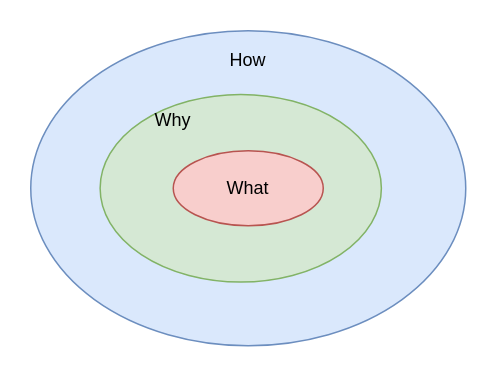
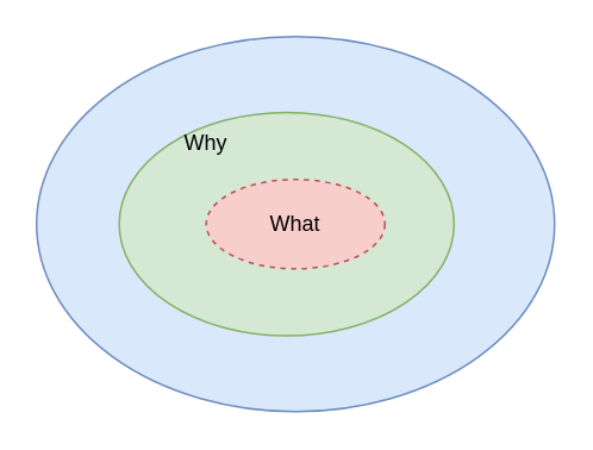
  <mxCell id="0" />
  <mxCell id="1" parent="0" />
  <mxCell id="2" value="" style="ellipse;whiteSpace=wrap;html=1;fillColor=#dae8fc;strokeColor=#6c8ebf;" vertex="1" parent="1"><mxGeometry x="20" y="20" width="290" height="210" as="geometry" /></mxCell>
  <mxCell id="3" value="" style="ellipse;whiteSpace=wrap;html=1;fillColor=#d5e8d4;strokeColor=#82b366;" vertex="1" parent="1"><mxGeometry x="66.25" y="62.5" width="187.5" height="125" as="geometry" /></mxCell>
- <mxCell id="4" value="What" style="ellipse;whiteSpace=wrap;html=1;labelBackgroundColor=none;fillColor=#f8cecc;strokeColor=#b85450;" vertex="1" parent="1"><mxGeometry x="115" y="100" width="100" height="50" as="geometry" /></mxCell>
+ <mxCell id="4" value="What" style="ellipse;whiteSpace=wrap;html=1;labelBackgroundColor=none;fillColor=#f8cecc;strokeColor=#b85450;dashed=1;" vertex="1" parent="1"><mxGeometry x="115" y="100" width="100" height="50" as="geometry" /></mxCell>
  <mxCell id="5" value="Why" style="text;html=1;strokeColor=none;fillColor=none;align=center;verticalAlign=middle;whiteSpace=wrap;rounded=0;" vertex="1" parent="1"><mxGeometry x="95" y="70" width="40" height="20" as="geometry" /></mxCell>
- <mxCell id="6" value="How" style="text;html=1;strokeColor=none;fillColor=none;align=center;verticalAlign=middle;whiteSpace=wrap;rounded=0;" vertex="1" parent="1"><mxGeometry x="145" y="30" width="40" height="20" as="geometry" /></mxCell>
